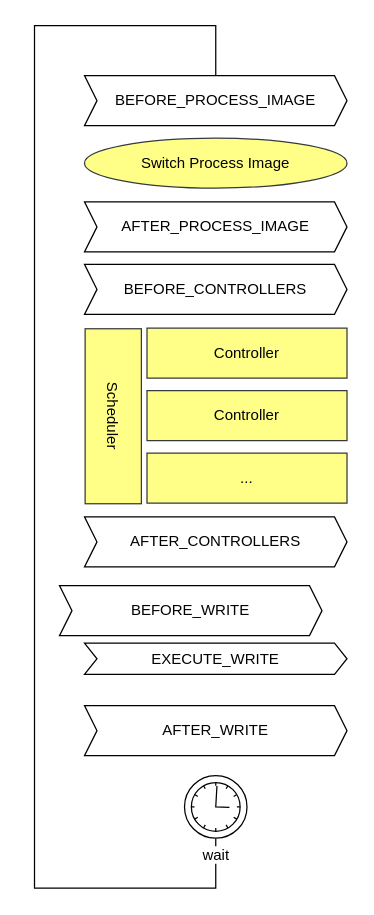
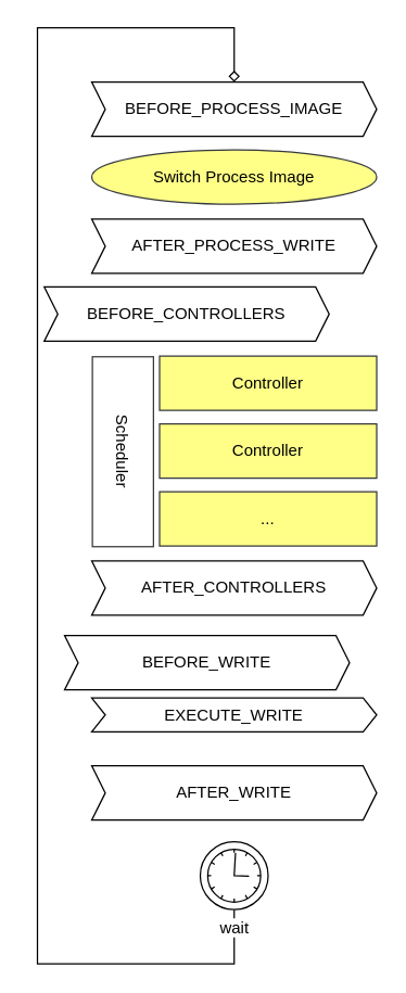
  <mxCell id="0" />
  <mxCell id="1" parent="0" />
  <mxCell id="2" value="Switch Process Image" style="ellipse;whiteSpace=wrap;html=1;strokeColor=#36393d;fillColor=#ffff88;fontColor=#000000;" parent="1" vertex="1"><mxGeometry x="67" y="110" width="210" height="40" as="geometry" /></mxCell>
- <mxCell id="3" value="Scheduler" style="rounded=0;whiteSpace=wrap;html=1;strokeColor=#36393d;fillColor=#ffff88;fontColor=#000000;rotation=90;" parent="1" vertex="1"><mxGeometry x="20" y="310" width="140" height="45" as="geometry" /></mxCell>
+ <mxCell id="3" value="Scheduler" style="rounded=0;whiteSpace=wrap;html=1;strokeColor=#36393d;fillColor=#ffffff;fontColor=#000000;rotation=90;" parent="1" vertex="1"><mxGeometry x="20" y="310" width="140" height="45" as="geometry" /></mxCell>
  <mxCell id="4" style="edgeStyle=orthogonalEdgeStyle;rounded=0;html=1;exitX=0;exitY=0.5;entryX=0;entryY=0.5;startArrow=none;startFill=0;endArrow=none;endFill=0;jettySize=auto;orthogonalLoop=1;fontColor=#000000;" parent="1" edge="1"><mxGeometry relative="1" as="geometry"><mxPoint x="67" y="80" as="sourcePoint" /><mxPoint x="67" y="80" as="targetPoint" /></mxGeometry></mxCell>
  <mxCell id="5" value="&lt;span&gt;BEFORE_PROCESS_IMAGE&lt;/span&gt;" style="shape=step;perimeter=stepPerimeter;whiteSpace=wrap;html=1;fixedSize=1;rounded=0;shadow=0;glass=0;comic=0;strokeColor=#000000;fillColor=#ffffff;fontColor=#000000;size=10;" vertex="1" parent="1"><mxGeometry x="67" y="60" width="210" height="40" as="geometry" /></mxCell>
- <mxCell id="6" value="AFTER_PROCESS_IMAGE&lt;br&gt;" style="shape=step;perimeter=stepPerimeter;whiteSpace=wrap;html=1;fixedSize=1;rounded=0;shadow=0;glass=0;comic=0;strokeColor=#000000;fillColor=#ffffff;fontColor=#000000;size=10;" vertex="1" parent="1"><mxGeometry x="67" y="161" width="210" height="40" as="geometry" /></mxCell>
- <mxCell id="7" value="BEFORE_CONTROLLERS&lt;br&gt;" style="shape=step;perimeter=stepPerimeter;whiteSpace=wrap;html=1;fixedSize=1;rounded=0;shadow=0;glass=0;comic=0;strokeColor=#000000;fillColor=#ffffff;fontColor=#000000;size=10;" vertex="1" parent="1"><mxGeometry x="67" y="211" width="210" height="40" as="geometry" /></mxCell>
+ <mxCell id="6" value="AFTER_PROCESS_WRITE&lt;br&gt;" style="shape=step;perimeter=stepPerimeter;whiteSpace=wrap;html=1;fixedSize=1;rounded=0;shadow=0;glass=0;comic=0;strokeColor=#000000;fillColor=#ffffff;fontColor=#000000;size=10;" vertex="1" parent="1"><mxGeometry x="67" y="161" width="210" height="40" as="geometry" /></mxCell>
+ <mxCell id="7" value="BEFORE_CONTROLLERS&lt;br&gt;" style="shape=step;perimeter=stepPerimeter;whiteSpace=wrap;html=1;fixedSize=1;rounded=0;shadow=0;glass=0;comic=0;strokeColor=#000000;fillColor=#ffffff;fontColor=#000000;size=10;" vertex="1" parent="1"><mxGeometry x="32" y="211" width="210" height="40" as="geometry" /></mxCell>
  <mxCell id="8" value="Controller" style="rounded=0;whiteSpace=wrap;html=1;strokeColor=#36393d;fillColor=#ffff88;fontColor=#000000;" vertex="1" parent="1"><mxGeometry x="117" y="262" width="160" height="40" as="geometry" /></mxCell>
  <mxCell id="9" value="Controller" style="rounded=0;whiteSpace=wrap;html=1;strokeColor=#36393d;fillColor=#ffff88;fontColor=#000000;" vertex="1" parent="1"><mxGeometry x="117" y="312" width="160" height="40" as="geometry" /></mxCell>
  <mxCell id="10" value="..." style="rounded=0;whiteSpace=wrap;html=1;strokeColor=#36393d;fillColor=#ffff88;fontColor=#000000;" vertex="1" parent="1"><mxGeometry x="117" y="362" width="160" height="40" as="geometry" /></mxCell>
  <mxCell id="11" value="AFTER_CONTROLLERS&lt;br&gt;" style="shape=step;perimeter=stepPerimeter;whiteSpace=wrap;html=1;fixedSize=1;rounded=0;shadow=0;glass=0;comic=0;strokeColor=#000000;fillColor=#ffffff;fontColor=#000000;size=10;" vertex="1" parent="1"><mxGeometry x="67" y="413" width="210" height="40" as="geometry" /></mxCell>
  <mxCell id="12" value="BEFORE_WRITE&lt;br&gt;" style="shape=step;perimeter=stepPerimeter;whiteSpace=wrap;html=1;fixedSize=1;rounded=0;shadow=0;glass=0;comic=0;strokeColor=#000000;fillColor=#ffffff;fontColor=#000000;size=10;" vertex="1" parent="1"><mxGeometry x="47" y="468" width="210" height="40" as="geometry" /></mxCell>
  <mxCell id="13" value="EXECUTE_WRITE&lt;br&gt;" style="shape=step;perimeter=stepPerimeter;whiteSpace=wrap;html=1;fixedSize=1;rounded=0;shadow=0;glass=0;comic=0;strokeColor=#000000;fillColor=#ffffff;fontColor=#000000;size=10;" vertex="1" parent="1"><mxGeometry x="67" y="514" width="210" height="25" as="geometry" /></mxCell>
- <mxCell id="14" style="edgeStyle=orthogonalEdgeStyle;rounded=0;html=1;exitX=0.5;exitY=1;startArrow=none;startFill=0;endArrow=none;endFill=0;jettySize=auto;orthogonalLoop=1;fontColor=#000000;entryX=0.5;entryY=0;" edge="1" parent="1" source="16" target="5"><mxGeometry relative="1" as="geometry"><mxPoint x="137" y="710" as="targetPoint" /><Array as="points"><mxPoint x="172" y="710" /><mxPoint x="27" y="710" /><mxPoint x="27" y="20" /><mxPoint x="172" y="20" /></Array></mxGeometry></mxCell>
+ <mxCell id="14" style="edgeStyle=orthogonalEdgeStyle;rounded=0;html=1;exitX=0.5;exitY=1;startArrow=none;startFill=0;endArrow=diamond;endFill=0;jettySize=auto;orthogonalLoop=1;fontColor=#000000;entryX=0.5;entryY=0;" edge="1" parent="1" source="16" target="5"><mxGeometry relative="1" as="geometry"><mxPoint x="137" y="710" as="targetPoint" /><Array as="points"><mxPoint x="172" y="710" /><mxPoint x="27" y="710" /><mxPoint x="27" y="20" /><mxPoint x="172" y="20" /></Array></mxGeometry></mxCell>
  <mxCell id="15" value="AFTER_WRITE&lt;br&gt;" style="shape=step;perimeter=stepPerimeter;whiteSpace=wrap;html=1;fixedSize=1;rounded=0;shadow=0;glass=0;comic=0;strokeColor=#000000;fillColor=#ffffff;fontColor=#000000;size=10;" vertex="1" parent="1"><mxGeometry x="67" y="564" width="210" height="40" as="geometry" /></mxCell>
  <mxCell id="16" value="wait" style="shape=mxgraph.bpmn.shape;html=1;verticalLabelPosition=bottom;labelBackgroundColor=#ffffff;verticalAlign=top;perimeter=ellipsePerimeter;outlineConnect=0;outline=standard;symbol=timer;rounded=0;shadow=0;glass=0;comic=0;strokeColor=#000000;fillColor=#ffffff;fontColor=#000000;" vertex="1" parent="1"><mxGeometry x="147" y="620" width="50" height="50" as="geometry" /></mxCell>
